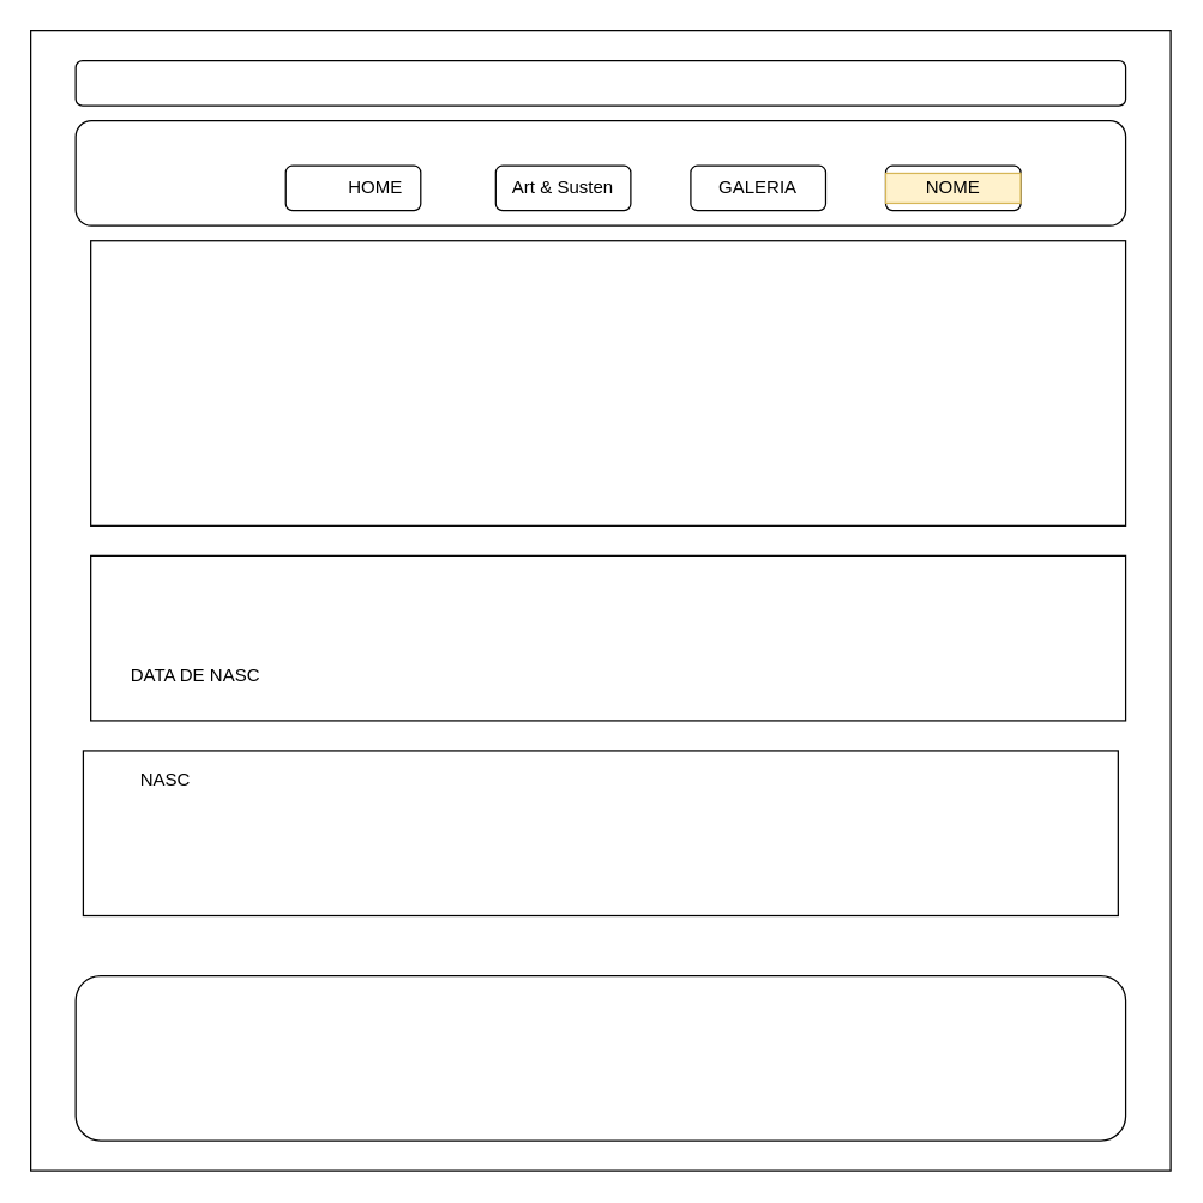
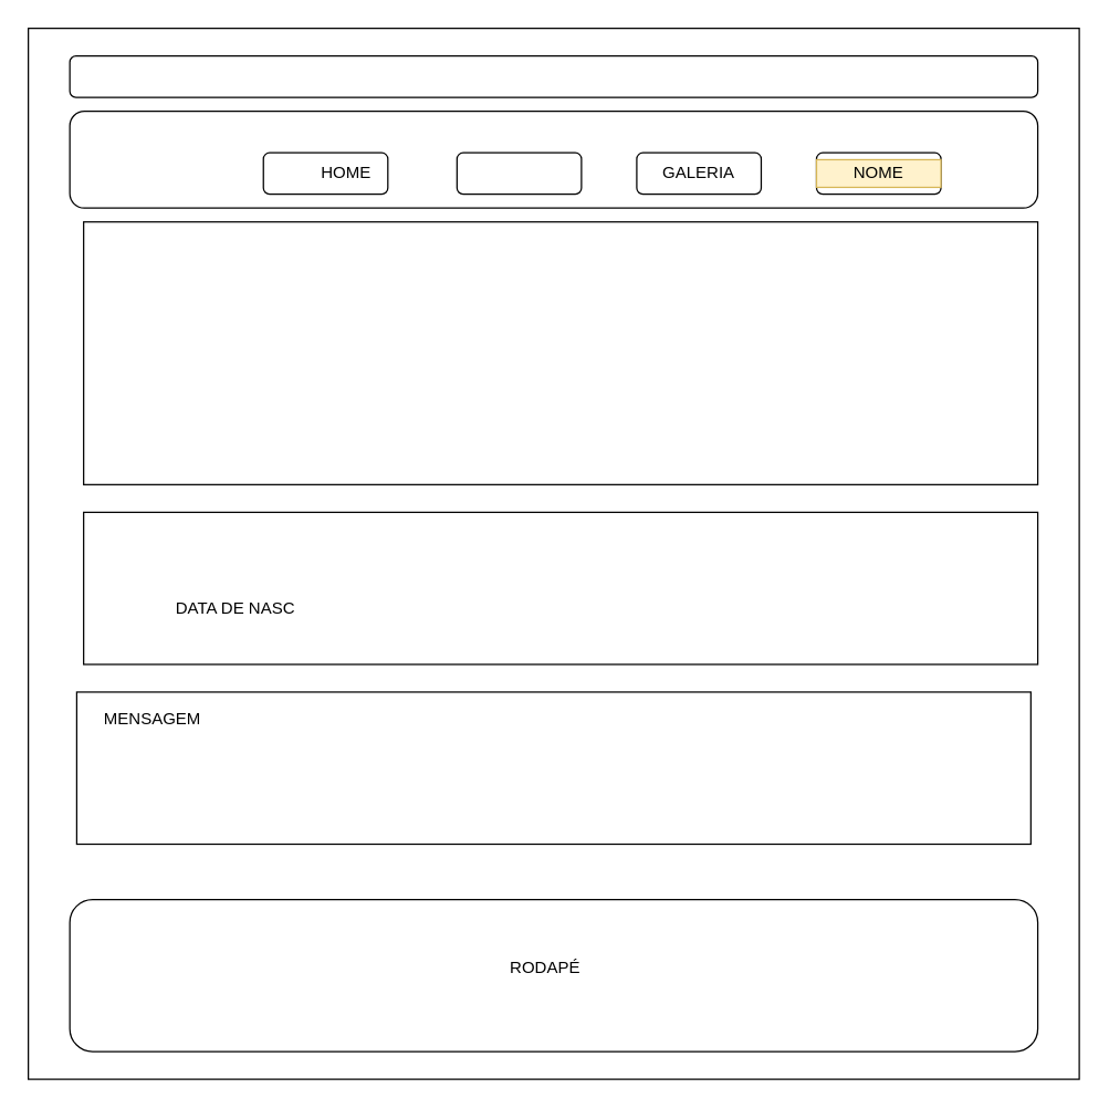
  <mxCell id="0" />
  <mxCell id="1" parent="0" />
  <mxCell id="2" value="" style="whiteSpace=wrap;html=1;aspect=fixed;" vertex="1" parent="1"><mxGeometry x="20" y="20" width="760" height="760" as="geometry" /></mxCell>
  <mxCell id="3" value="" style="rounded=1;whiteSpace=wrap;html=1;" vertex="1" parent="1"><mxGeometry x="50" y="40" width="700" height="30" as="geometry" /></mxCell>
  <mxCell id="4" value="" style="rounded=1;whiteSpace=wrap;html=1;" vertex="1" parent="1"><mxGeometry x="50" y="80" width="700" height="70" as="geometry" /></mxCell>
  <mxCell id="5" value="" style="rounded=1;whiteSpace=wrap;html=1;" vertex="1" parent="1"><mxGeometry x="190" y="110" width="90" height="30" as="geometry" /></mxCell>
  <mxCell id="6" value="" style="rounded=1;whiteSpace=wrap;html=1;" vertex="1" parent="1"><mxGeometry x="330" y="110" width="90" height="30" as="geometry" /></mxCell>
  <mxCell id="7" value="" style="rounded=1;whiteSpace=wrap;html=1;" vertex="1" parent="1"><mxGeometry x="460" y="110" width="90" height="30" as="geometry" /></mxCell>
  <mxCell id="8" value="" style="rounded=1;whiteSpace=wrap;html=1;" vertex="1" parent="1"><mxGeometry x="590" y="110" width="90" height="30" as="geometry" /></mxCell>
  <mxCell id="9" value="HOME" style="text;html=1;strokeColor=none;fillColor=none;align=center;verticalAlign=middle;whiteSpace=wrap;rounded=0;" vertex="1" parent="1"><mxGeometry x="230" y="115" width="40" height="20" as="geometry" /></mxCell>
- <mxCell id="10" value="Art &amp;amp; Susten" style="text;html=1;align=center;verticalAlign=middle;whiteSpace=wrap;rounded=0;" vertex="1" parent="1"><mxGeometry x="335" y="115" width="80" height="20" as="geometry" /></mxCell>
  <mxCell id="11" value="GALERIA" style="text;html=1;align=center;verticalAlign=middle;whiteSpace=wrap;rounded=0;" vertex="1" parent="1"><mxGeometry x="460" y="115" width="90" height="20" as="geometry" /></mxCell>
  <mxCell id="12" value="NOME" style="text;html=1;strokeColor=#d6b656;fillColor=#fff2cc;align=center;verticalAlign=middle;whiteSpace=wrap;rounded=0;" vertex="1" parent="1"><mxGeometry x="590" y="115" width="90" height="20" as="geometry" /></mxCell>
  <mxCell id="13" value="" style="rounded=0;whiteSpace=wrap;html=1;" vertex="1" parent="1"><mxGeometry x="60" y="160" width="690" height="190" as="geometry" /></mxCell>
  <mxCell id="14" value="" style="rounded=1;whiteSpace=wrap;html=1;" vertex="1" parent="1"><mxGeometry x="50" y="650" width="700" height="110" as="geometry" /></mxCell>
+ <mxCell id="15" value="RODAPÉ" style="text;html=1;strokeColor=none;fillColor=none;align=center;verticalAlign=middle;whiteSpace=wrap;rounded=0;" vertex="1" parent="1"><mxGeometry x="339" y="680" width="110" height="40" as="geometry" /></mxCell>
  <mxCell id="16" value="" style="rounded=0;whiteSpace=wrap;html=1;" vertex="1" parent="1"><mxGeometry x="60" y="370" width="690" height="110" as="geometry" /></mxCell>
  <mxCell id="17" value="" style="rounded=0;whiteSpace=wrap;html=1;" vertex="1" parent="1"><mxGeometry x="55" y="500" width="690" height="110" as="geometry" /></mxCell>
- <mxCell id="18" value="DATA DE NASC" style="text;html=1;strokeColor=none;fillColor=none;align=center;verticalAlign=middle;whiteSpace=wrap;rounded=0;" vertex="1" parent="1"><mxGeometry x="80" y="440" width="100" height="20" as="geometry" /></mxCell>
- <mxCell id="19" value="NASC" style="text;html=1;strokeColor=none;fillColor=none;align=center;verticalAlign=middle;whiteSpace=wrap;rounded=0;" vertex="1" parent="1"><mxGeometry x="80" y="510" width="60" height="20" as="geometry" /></mxCell>
+ <mxCell id="18" value="DATA DE NASC" style="text;html=1;strokeColor=none;fillColor=none;align=center;verticalAlign=middle;whiteSpace=wrap;rounded=0;" vertex="1" parent="1"><mxGeometry x="120" y="430" width="100" height="20" as="geometry" /></mxCell>
+ <mxCell id="19" value="MENSAGEM" style="text;html=1;strokeColor=none;fillColor=none;align=center;verticalAlign=middle;whiteSpace=wrap;rounded=0;" vertex="1" parent="1"><mxGeometry x="80" y="510" width="60" height="20" as="geometry" /></mxCell>
